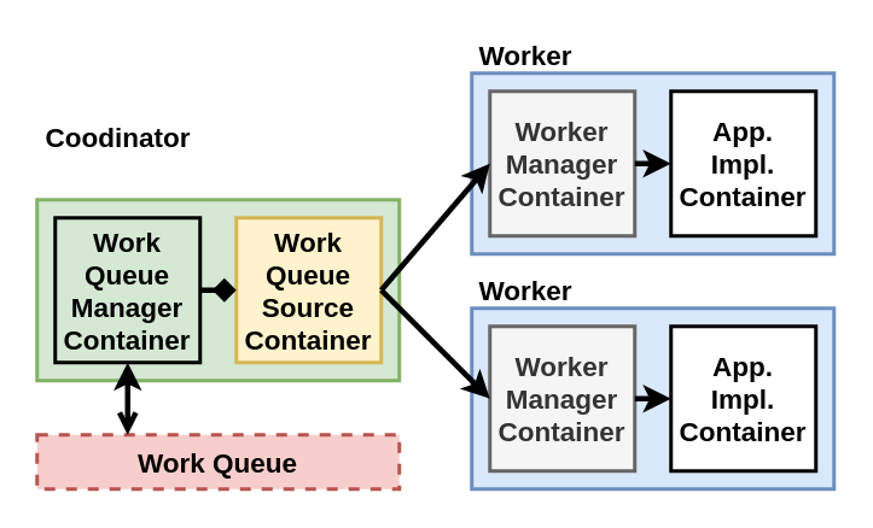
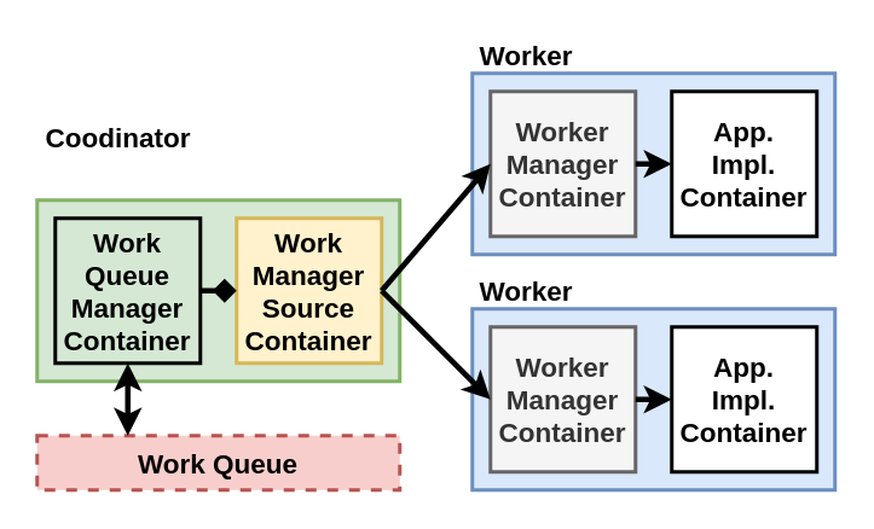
  <mxCell id="0" />
  <mxCell id="1" parent="0" />
  <mxCell id="2" value="" style="rounded=0;whiteSpace=wrap;html=1;strokeWidth=2;fillColor=#dae8fc;strokeColor=#6c8ebf;" vertex="1" parent="1"><mxGeometry x="260" y="40" width="200" height="100" as="geometry" /></mxCell>
  <mxCell id="3" value="&lt;font style=&quot;font-size: 15px&quot;&gt;&lt;b&gt;Worker&lt;br&gt;Manager&lt;br&gt;Container&lt;/b&gt;&lt;/font&gt;" style="rounded=0;whiteSpace=wrap;html=1;strokeWidth=2;fillColor=#f5f5f5;strokeColor=#666666;fontColor=#333333;" vertex="1" parent="1"><mxGeometry x="270" y="50" width="80" height="80" as="geometry" /></mxCell>
  <mxCell id="4" value="&lt;font style=&quot;font-size: 15px&quot;&gt;&lt;b&gt;App.&lt;br&gt;Impl.&lt;br&gt;Container&lt;/b&gt;&lt;/font&gt;" style="rounded=0;whiteSpace=wrap;html=1;strokeWidth=2;" vertex="1" parent="1"><mxGeometry x="370" y="50" width="80" height="80" as="geometry" /></mxCell>
  <mxCell id="5" value="" style="endArrow=classic;html=1;entryX=0;entryY=0.5;entryDx=0;entryDy=0;exitX=1;exitY=0.5;exitDx=0;exitDy=0;strokeWidth=3;" edge="1" parent="1" source="3" target="4"><mxGeometry width="50" height="50" relative="1" as="geometry"><mxPoint x="260" y="210" as="sourcePoint" /><mxPoint x="310" y="160" as="targetPoint" /></mxGeometry></mxCell>
  <mxCell id="6" value="" style="rounded=0;whiteSpace=wrap;html=1;strokeWidth=2;fillColor=#dae8fc;strokeColor=#6c8ebf;" vertex="1" parent="1"><mxGeometry x="260" y="170" width="200" height="100" as="geometry" /></mxCell>
  <mxCell id="7" value="&lt;font style=&quot;font-size: 15px&quot;&gt;&lt;b&gt;Worker&lt;br&gt;Manager&lt;br&gt;Container&lt;/b&gt;&lt;/font&gt;" style="rounded=0;whiteSpace=wrap;html=1;strokeWidth=2;fillColor=#f5f5f5;strokeColor=#666666;fontColor=#333333;" vertex="1" parent="1"><mxGeometry x="270" y="180" width="80" height="80" as="geometry" /></mxCell>
  <mxCell id="8" value="&lt;font style=&quot;font-size: 15px&quot;&gt;&lt;b&gt;App.&lt;br&gt;Impl.&lt;br&gt;Container&lt;/b&gt;&lt;/font&gt;" style="rounded=0;whiteSpace=wrap;html=1;strokeWidth=2;" vertex="1" parent="1"><mxGeometry x="370" y="180" width="80" height="80" as="geometry" /></mxCell>
  <mxCell id="9" value="" style="endArrow=classic;html=1;entryX=0;entryY=0.5;entryDx=0;entryDy=0;exitX=1;exitY=0.5;exitDx=0;exitDy=0;strokeWidth=3;" edge="1" parent="1" source="7" target="8"><mxGeometry width="50" height="50" relative="1" as="geometry"><mxPoint x="930" y="230" as="sourcePoint" /><mxPoint x="950" y="230" as="targetPoint" /></mxGeometry></mxCell>
  <mxCell id="10" value="&lt;font style=&quot;font-size: 15px&quot;&gt;&lt;b&gt;Worker&lt;/b&gt;&lt;/font&gt;" style="text;html=1;strokeColor=none;fillColor=none;align=center;verticalAlign=middle;whiteSpace=wrap;rounded=0;" vertex="1" parent="1"><mxGeometry x="260" y="20" width="60" height="20" as="geometry" /></mxCell>
  <mxCell id="11" value="&lt;font style=&quot;font-size: 15px&quot;&gt;&lt;b&gt;Worker&lt;/b&gt;&lt;/font&gt;" style="text;html=1;strokeColor=none;fillColor=none;align=center;verticalAlign=middle;whiteSpace=wrap;rounded=0;" vertex="1" parent="1"><mxGeometry x="260" y="150" width="60" height="20" as="geometry" /></mxCell>
  <mxCell id="12" value="" style="rounded=0;whiteSpace=wrap;html=1;strokeWidth=2;fillColor=#d5e8d4;strokeColor=#82b366;" vertex="1" parent="1"><mxGeometry x="20" y="110" width="200" height="100" as="geometry" /></mxCell>
  <mxCell id="13" value="&lt;font style=&quot;font-size: 15px&quot;&gt;&lt;b&gt;Work Queue&lt;br&gt;Manager&lt;br&gt;Container&lt;br&gt;&lt;/b&gt;&lt;/font&gt;" style="rounded=0;whiteSpace=wrap;html=1;strokeWidth=2;fillColor=#d5e8d4;" vertex="1" parent="1"><mxGeometry x="30" y="120" width="80" height="80" as="geometry" /></mxCell>
- <mxCell id="14" value="&lt;span style=&quot;font-size: 15px&quot;&gt;&lt;b&gt;Work Queue&lt;br&gt;Source&lt;br&gt;Container&lt;br&gt;&lt;/b&gt;&lt;/span&gt;" style="rounded=0;whiteSpace=wrap;html=1;strokeWidth=2;fillColor=#fff2cc;strokeColor=#d6b656;" vertex="1" parent="1"><mxGeometry x="130" y="120" width="80" height="80" as="geometry" /></mxCell>
+ <mxCell id="14" value="&lt;span style=&quot;font-size: 15px&quot;&gt;&lt;b&gt;Work Manager&lt;br&gt;Source&lt;br&gt;Container&lt;br&gt;&lt;/b&gt;&lt;/span&gt;" style="rounded=0;whiteSpace=wrap;html=1;strokeWidth=2;fillColor=#fff2cc;strokeColor=#d6b656;" vertex="1" parent="1"><mxGeometry x="130" y="120" width="80" height="80" as="geometry" /></mxCell>
  <mxCell id="15" value="" style="endArrow=diamond;html=1;entryX=0;entryY=0.5;entryDx=0;entryDy=0;exitX=1;exitY=0.5;exitDx=0;exitDy=0;strokeWidth=3;" edge="1" source="13" target="14" parent="1"><mxGeometry width="50" height="50" relative="1" as="geometry"><mxPoint x="20" y="280" as="sourcePoint" /><mxPoint x="70" y="230" as="targetPoint" /></mxGeometry></mxCell>
  <mxCell id="16" value="&lt;span style=&quot;font-size: 15px&quot;&gt;&lt;b&gt;Coodinator&lt;/b&gt;&lt;/span&gt;" style="text;html=1;strokeColor=none;fillColor=none;align=center;verticalAlign=middle;whiteSpace=wrap;rounded=0;" vertex="1" parent="1"><mxGeometry x="20" y="65" width="90" height="20" as="geometry" /></mxCell>
  <mxCell id="17" value="" style="endArrow=classic;html=1;entryX=0;entryY=0.5;entryDx=0;entryDy=0;exitX=1;exitY=0.5;exitDx=0;exitDy=0;strokeWidth=3;" edge="1" parent="1" source="14" target="3"><mxGeometry width="50" height="50" relative="1" as="geometry"><mxPoint x="180" y="330" as="sourcePoint" /><mxPoint x="200" y="330" as="targetPoint" /></mxGeometry></mxCell>
  <mxCell id="18" value="" style="endArrow=classic;html=1;entryX=0;entryY=0.5;entryDx=0;entryDy=0;exitX=1;exitY=0.5;exitDx=0;exitDy=0;strokeWidth=3;" edge="1" parent="1" source="14" target="7"><mxGeometry width="50" height="50" relative="1" as="geometry"><mxPoint x="540" y="270" as="sourcePoint" /><mxPoint x="600" y="200" as="targetPoint" /></mxGeometry></mxCell>
  <mxCell id="19" value="&lt;font style=&quot;font-size: 15px&quot;&gt;&lt;b&gt;Work Queue&lt;/b&gt;&lt;/font&gt;" style="rounded=0;whiteSpace=wrap;html=1;strokeWidth=2;fillColor=#f8cecc;strokeColor=#b85450;dashed=1;" vertex="1" parent="1"><mxGeometry x="20" y="240" width="200" height="30" as="geometry" /></mxCell>
- <mxCell id="20" value="" style="endArrow=open;html=1;strokeWidth=3;exitX=0.5;exitY=1;exitDx=0;exitDy=0;entryX=0.25;entryY=0;entryDx=0;entryDy=0;startArrow=classic;startFill=1;" edge="1" parent="1" source="13" target="19"><mxGeometry width="50" height="50" relative="1" as="geometry"><mxPoint x="20" y="340" as="sourcePoint" /><mxPoint x="70" y="290" as="targetPoint" /></mxGeometry></mxCell>
+ <mxCell id="20" value="" style="endArrow=classic;html=1;strokeWidth=3;exitX=0.5;exitY=1;exitDx=0;exitDy=0;entryX=0.25;entryY=0;entryDx=0;entryDy=0;startArrow=classic;startFill=1;" edge="1" parent="1" source="13" target="19"><mxGeometry width="50" height="50" relative="1" as="geometry"><mxPoint x="20" y="340" as="sourcePoint" /><mxPoint x="70" y="290" as="targetPoint" /></mxGeometry></mxCell>
